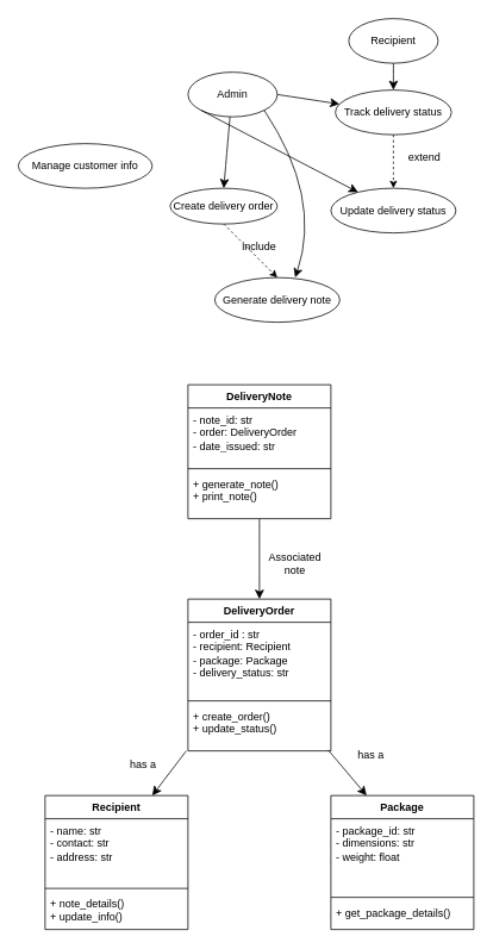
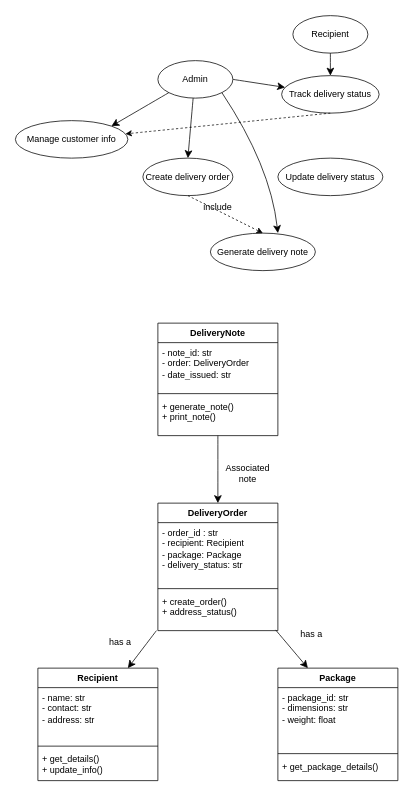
  <mxCell id="0" />
  <mxCell id="1" parent="0" />
  <mxCell id="2" value="Admin" style="shape=ellipse;html=1;dashed=0;whiteSpace=wrap;perimeter=ellipsePerimeter;" parent="1" vertex="1"><mxGeometry x="210" y="80" width="100" height="50" as="geometry" /></mxCell>
  <mxCell id="3" value="Recipient" style="shape=ellipse;html=1;dashed=0;whiteSpace=wrap;perimeter=ellipsePerimeter;" parent="1" vertex="1"><mxGeometry x="390" y="20" width="100" height="50" as="geometry" /></mxCell>
  <mxCell id="4" value="Manage customer info" style="shape=ellipse;html=1;dashed=0;whiteSpace=wrap;perimeter=ellipsePerimeter;" parent="1" vertex="1"><mxGeometry x="20" y="160" width="150" height="50" as="geometry" /></mxCell>
- <mxCell id="5" value="Create delivery order" style="shape=ellipse;html=1;dashed=0;whiteSpace=wrap;perimeter=ellipsePerimeter;" parent="1" vertex="1"><mxGeometry x="190" y="210" width="120" height="40" as="geometry" /></mxCell>
- <mxCell id="6" value="Generate delivery note" style="shape=ellipse;html=1;dashed=0;whiteSpace=wrap;perimeter=ellipsePerimeter;" parent="1" vertex="1"><mxGeometry x="240" y="310" width="140" height="50" as="geometry" /></mxCell>
+ <mxCell id="5" value="Create delivery order" style="shape=ellipse;html=1;dashed=0;whiteSpace=wrap;perimeter=ellipsePerimeter;" parent="1" vertex="1"><mxGeometry x="190" y="210" width="120" height="50" as="geometry" /></mxCell>
+ <mxCell id="6" value="Generate delivery note" style="shape=ellipse;html=1;dashed=0;whiteSpace=wrap;perimeter=ellipsePerimeter;" parent="1" vertex="1"><mxGeometry x="280" y="310" width="140" height="50" as="geometry" /></mxCell>
  <mxCell id="7" value="Update delivery status" style="shape=ellipse;html=1;dashed=0;whiteSpace=wrap;perimeter=ellipsePerimeter;" parent="1" vertex="1"><mxGeometry x="370" y="210" width="140" height="50" as="geometry" /></mxCell>
  <mxCell id="8" value="Track delivery status" style="shape=ellipse;html=1;dashed=0;whiteSpace=wrap;perimeter=ellipsePerimeter;" parent="1" vertex="1"><mxGeometry x="375" y="100" width="130" height="50" as="geometry" /></mxCell>
  <mxCell id="9" value="" style="endArrow=classic;html=1;rounded=0;fontSize=12;startSize=8;endSize=8;curved=1;exitX=0.5;exitY=1;exitDx=0;exitDy=0;entryX=0.5;entryY=0;entryDx=0;entryDy=0;" parent="1" source="3" target="8" edge="1"><mxGeometry width="50" height="50" relative="1" as="geometry"><mxPoint x="290" y="380" as="sourcePoint" /><mxPoint x="340" y="330" as="targetPoint" /></mxGeometry></mxCell>
- <mxCell id="10" value="" style="endArrow=classic;html=1;rounded=0;fontSize=12;startSize=8;endSize=8;curved=1;exitX=0;exitY=1;exitDx=0;exitDy=0;" parent="1" source="2" target="7" edge="1"><mxGeometry width="50" height="50" relative="1" as="geometry"><mxPoint x="450" y="80" as="sourcePoint" /><mxPoint x="200" y="160" as="targetPoint" /></mxGeometry></mxCell>
+ <mxCell id="10" value="" style="endArrow=classic;html=1;rounded=0;fontSize=12;startSize=8;endSize=8;curved=1;exitX=0;exitY=1;exitDx=0;exitDy=0;entryX=1;entryY=0;entryDx=0;entryDy=0;" parent="1" source="2" target="4" edge="1"><mxGeometry width="50" height="50" relative="1" as="geometry"><mxPoint x="450" y="80" as="sourcePoint" /><mxPoint x="200" y="160" as="targetPoint" /></mxGeometry></mxCell>
  <mxCell id="11" value="" style="endArrow=classic;html=1;rounded=0;fontSize=12;startSize=8;endSize=8;curved=1;exitX=0;exitY=1;exitDx=0;exitDy=0;entryX=0.5;entryY=0;entryDx=0;entryDy=0;" parent="1" target="5" edge="1"><mxGeometry width="50" height="50" relative="1" as="geometry"><mxPoint x="257" y="130" as="sourcePoint" /><mxPoint x="180" y="174" as="targetPoint" /></mxGeometry></mxCell>
  <mxCell id="12" value="" style="endArrow=classic;html=1;rounded=0;fontSize=12;startSize=8;endSize=8;curved=1;exitX=1;exitY=1;exitDx=0;exitDy=0;entryX=0.643;entryY=0;entryDx=0;entryDy=0;entryPerimeter=0;" parent="1" source="2" target="6" edge="1"><mxGeometry width="50" height="50" relative="1" as="geometry"><mxPoint x="297" y="120" as="sourcePoint" /><mxPoint x="290" y="200" as="targetPoint" /><Array as="points"><mxPoint x="360" y="220" /></Array></mxGeometry></mxCell>
  <mxCell id="13" value="" style="endArrow=classic;html=1;rounded=0;fontSize=12;startSize=8;endSize=8;curved=1;exitX=1;exitY=0.5;exitDx=0;exitDy=0;" parent="1" source="2" target="8" edge="1"><mxGeometry width="50" height="50" relative="1" as="geometry"><mxPoint x="290" y="380" as="sourcePoint" /><mxPoint x="340" y="330" as="targetPoint" /></mxGeometry></mxCell>
- <mxCell id="14" value="" style="html=1;labelBackgroundColor=#ffffff;startArrow=none;startFill=0;startSize=6;endArrow=classic;endFill=1;endSize=6;jettySize=auto;orthogonalLoop=1;strokeWidth=1;dashed=1;fontSize=14;rounded=0;curved=1;exitX=0.5;exitY=1;exitDx=0;exitDy=0;entryX=0.5;entryY=0;entryDx=0;entryDy=0;" parent="1" source="8" target="7" edge="1"><mxGeometry width="60" height="60" relative="1" as="geometry"><mxPoint x="280" y="380" as="sourcePoint" /><mxPoint x="340" y="320" as="targetPoint" /></mxGeometry></mxCell>
+ <mxCell id="14" value="" style="html=1;labelBackgroundColor=#ffffff;startArrow=none;startFill=0;startSize=6;endArrow=classic;endFill=1;endSize=6;jettySize=auto;orthogonalLoop=1;strokeWidth=1;dashed=1;fontSize=14;rounded=0;curved=1;exitX=0.5;exitY=1;exitDx=0;exitDy=0;" parent="1" source="8" target="4" edge="1"><mxGeometry width="60" height="60" relative="1" as="geometry"><mxPoint x="280" y="380" as="sourcePoint" /><mxPoint x="340" y="320" as="targetPoint" /></mxGeometry></mxCell>
  <mxCell id="15" value="" style="html=1;labelBackgroundColor=#ffffff;startArrow=none;startFill=0;startSize=6;endArrow=classic;endFill=1;endSize=6;jettySize=auto;orthogonalLoop=1;strokeWidth=1;dashed=1;fontSize=14;rounded=0;curved=1;exitX=0.5;exitY=1;exitDx=0;exitDy=0;entryX=0.5;entryY=0;entryDx=0;entryDy=0;" parent="1" source="5" target="6" edge="1"><mxGeometry width="60" height="60" relative="1" as="geometry"><mxPoint x="259.5" y="250" as="sourcePoint" /><mxPoint x="259.5" y="310" as="targetPoint" /><Array as="points" /></mxGeometry></mxCell>
  <mxCell id="16" value="include" style="text;html=1;align=center;verticalAlign=middle;whiteSpace=wrap;rounded=0;" parent="1" vertex="1"><mxGeometry x="260" y="260" width="60" height="30" as="geometry" /></mxCell>
- <mxCell id="17" value="extend" style="text;html=1;align=center;verticalAlign=middle;whiteSpace=wrap;rounded=0;" parent="1" vertex="1"><mxGeometry x="445" y="160" width="60" height="30" as="geometry" /></mxCell>
  <mxCell id="18" value="DeliveryOrder" style="swimlane;fontStyle=1;align=center;verticalAlign=top;childLayout=stackLayout;horizontal=1;startSize=26;horizontalStack=0;resizeParent=1;resizeParentMax=0;resizeLast=0;collapsible=1;marginBottom=0;whiteSpace=wrap;html=1;" parent="1" vertex="1"><mxGeometry x="210" y="670" width="160" height="170" as="geometry" /></mxCell>
  <mxCell id="19" value="- order_id : str&lt;div&gt;- recipient: Recipient&lt;/div&gt;&lt;div&gt;- package: Package&lt;/div&gt;&lt;div&gt;- delivery_status: str&lt;/div&gt;" style="text;strokeColor=none;fillColor=none;align=left;verticalAlign=top;spacingLeft=4;spacingRight=4;overflow=hidden;rotatable=0;points=[[0,0.5],[1,0.5]];portConstraint=eastwest;whiteSpace=wrap;html=1;" parent="18" vertex="1"><mxGeometry y="26" width="160" height="84" as="geometry" /></mxCell>
  <mxCell id="20" value="" style="line;strokeWidth=1;fillColor=none;align=left;verticalAlign=middle;spacingTop=-1;spacingLeft=3;spacingRight=3;rotatable=0;labelPosition=right;points=[];portConstraint=eastwest;strokeColor=inherit;" parent="18" vertex="1"><mxGeometry y="110" width="160" height="8" as="geometry" /></mxCell>
- <mxCell id="21" value="+ create_order()&lt;div&gt;+ update_status()&lt;/div&gt;" style="text;strokeColor=none;fillColor=none;align=left;verticalAlign=top;spacingLeft=4;spacingRight=4;overflow=hidden;rotatable=0;points=[[0,0.5],[1,0.5]];portConstraint=eastwest;whiteSpace=wrap;html=1;" parent="18" vertex="1"><mxGeometry y="118" width="160" height="52" as="geometry" /></mxCell>
+ <mxCell id="21" value="+ create_order()&lt;div&gt;+ address_status()&lt;/div&gt;" style="text;strokeColor=none;fillColor=none;align=left;verticalAlign=top;spacingLeft=4;spacingRight=4;overflow=hidden;rotatable=0;points=[[0,0.5],[1,0.5]];portConstraint=eastwest;whiteSpace=wrap;html=1;" parent="18" vertex="1"><mxGeometry y="118" width="160" height="52" as="geometry" /></mxCell>
  <mxCell id="22" value="Recipient" style="swimlane;fontStyle=1;align=center;verticalAlign=top;childLayout=stackLayout;horizontal=1;startSize=26;horizontalStack=0;resizeParent=1;resizeParentMax=0;resizeLast=0;collapsible=1;marginBottom=0;whiteSpace=wrap;html=1;" parent="1" vertex="1"><mxGeometry x="50" y="890" width="160" height="150" as="geometry" /></mxCell>
  <mxCell id="23" value="- name: str&lt;div&gt;- contact: str&lt;/div&gt;&lt;div&gt;- address: str&lt;/div&gt;&lt;div&gt;&lt;br&gt;&lt;/div&gt;" style="text;strokeColor=none;fillColor=none;align=left;verticalAlign=top;spacingLeft=4;spacingRight=4;overflow=hidden;rotatable=0;points=[[0,0.5],[1,0.5]];portConstraint=eastwest;whiteSpace=wrap;html=1;" parent="22" vertex="1"><mxGeometry y="26" width="160" height="74" as="geometry" /></mxCell>
  <mxCell id="24" value="" style="line;strokeWidth=1;fillColor=none;align=left;verticalAlign=middle;spacingTop=-1;spacingLeft=3;spacingRight=3;rotatable=0;labelPosition=right;points=[];portConstraint=eastwest;strokeColor=inherit;" parent="22" vertex="1"><mxGeometry y="100" width="160" height="8" as="geometry" /></mxCell>
- <mxCell id="25" value="+ note_details()&lt;div&gt;+ update_info()&lt;/div&gt;" style="text;strokeColor=none;fillColor=none;align=left;verticalAlign=top;spacingLeft=4;spacingRight=4;overflow=hidden;rotatable=0;points=[[0,0.5],[1,0.5]];portConstraint=eastwest;whiteSpace=wrap;html=1;" parent="22" vertex="1"><mxGeometry y="108" width="160" height="42" as="geometry" /></mxCell>
+ <mxCell id="25" value="+ get_details()&lt;div&gt;+ update_info()&lt;/div&gt;" style="text;strokeColor=none;fillColor=none;align=left;verticalAlign=top;spacingLeft=4;spacingRight=4;overflow=hidden;rotatable=0;points=[[0,0.5],[1,0.5]];portConstraint=eastwest;whiteSpace=wrap;html=1;" parent="22" vertex="1"><mxGeometry y="108" width="160" height="42" as="geometry" /></mxCell>
  <mxCell id="26" value="Package" style="swimlane;fontStyle=1;align=center;verticalAlign=top;childLayout=stackLayout;horizontal=1;startSize=26;horizontalStack=0;resizeParent=1;resizeParentMax=0;resizeLast=0;collapsible=1;marginBottom=0;whiteSpace=wrap;html=1;" parent="1" vertex="1"><mxGeometry x="370" y="890" width="160" height="150" as="geometry" /></mxCell>
  <mxCell id="27" value="- package_id: str&lt;div&gt;- dimensions: str&lt;/div&gt;&lt;div&gt;- weight: float&lt;/div&gt;" style="text;strokeColor=none;fillColor=none;align=left;verticalAlign=top;spacingLeft=4;spacingRight=4;overflow=hidden;rotatable=0;points=[[0,0.5],[1,0.5]];portConstraint=eastwest;whiteSpace=wrap;html=1;" parent="26" vertex="1"><mxGeometry y="26" width="160" height="84" as="geometry" /></mxCell>
  <mxCell id="28" value="" style="line;strokeWidth=1;fillColor=none;align=left;verticalAlign=middle;spacingTop=-1;spacingLeft=3;spacingRight=3;rotatable=0;labelPosition=right;points=[];portConstraint=eastwest;strokeColor=inherit;" parent="26" vertex="1"><mxGeometry y="110" width="160" height="8" as="geometry" /></mxCell>
  <mxCell id="29" value="+ get_package_details()" style="text;strokeColor=none;fillColor=none;align=left;verticalAlign=top;spacingLeft=4;spacingRight=4;overflow=hidden;rotatable=0;points=[[0,0.5],[1,0.5]];portConstraint=eastwest;whiteSpace=wrap;html=1;" parent="26" vertex="1"><mxGeometry y="118" width="160" height="32" as="geometry" /></mxCell>
  <mxCell id="30" value="DeliveryNote" style="swimlane;fontStyle=1;align=center;verticalAlign=top;childLayout=stackLayout;horizontal=1;startSize=26;horizontalStack=0;resizeParent=1;resizeParentMax=0;resizeLast=0;collapsible=1;marginBottom=0;whiteSpace=wrap;html=1;" parent="1" vertex="1"><mxGeometry x="210" y="430" width="160" height="150" as="geometry" /></mxCell>
  <mxCell id="31" value="- note_id: str&lt;div&gt;- order: DeliveryOrder&lt;/div&gt;&lt;div&gt;- date_issued: str&lt;/div&gt;" style="text;strokeColor=none;fillColor=none;align=left;verticalAlign=top;spacingLeft=4;spacingRight=4;overflow=hidden;rotatable=0;points=[[0,0.5],[1,0.5]];portConstraint=eastwest;whiteSpace=wrap;html=1;" parent="30" vertex="1"><mxGeometry y="26" width="160" height="64" as="geometry" /></mxCell>
  <mxCell id="32" value="" style="line;strokeWidth=1;fillColor=none;align=left;verticalAlign=middle;spacingTop=-1;spacingLeft=3;spacingRight=3;rotatable=0;labelPosition=right;points=[];portConstraint=eastwest;strokeColor=inherit;" parent="30" vertex="1"><mxGeometry y="90" width="160" height="8" as="geometry" /></mxCell>
  <mxCell id="33" value="+ generate_note()&lt;div&gt;+ print_note()&lt;/div&gt;" style="text;strokeColor=none;fillColor=none;align=left;verticalAlign=top;spacingLeft=4;spacingRight=4;overflow=hidden;rotatable=0;points=[[0,0.5],[1,0.5]];portConstraint=eastwest;whiteSpace=wrap;html=1;" parent="30" vertex="1"><mxGeometry y="98" width="160" height="52" as="geometry" /></mxCell>
  <mxCell id="34" value="" style="endArrow=classic;html=1;rounded=0;fontSize=12;startSize=8;endSize=8;curved=1;entryX=0.5;entryY=0;entryDx=0;entryDy=0;" parent="1" target="18" edge="1"><mxGeometry width="50" height="50" relative="1" as="geometry"><mxPoint x="290" y="580" as="sourcePoint" /><mxPoint x="320" y="690" as="targetPoint" /></mxGeometry></mxCell>
  <mxCell id="35" value="Associated note" style="text;html=1;align=center;verticalAlign=middle;whiteSpace=wrap;rounded=0;" parent="1" vertex="1"><mxGeometry x="300" y="614.5" width="60" height="30" as="geometry" /></mxCell>
  <mxCell id="36" value="" style="endArrow=classic;html=1;rounded=0;fontSize=12;startSize=8;endSize=8;curved=1;exitX=-0.012;exitY=1;exitDx=0;exitDy=0;exitPerimeter=0;entryX=0.75;entryY=0;entryDx=0;entryDy=0;" parent="1" source="21" target="22" edge="1"><mxGeometry width="50" height="50" relative="1" as="geometry"><mxPoint x="270" y="740" as="sourcePoint" /><mxPoint x="320" y="690" as="targetPoint" /></mxGeometry></mxCell>
  <mxCell id="37" value="" style="endArrow=classic;html=1;rounded=0;fontSize=12;startSize=8;endSize=8;curved=1;exitX=0.981;exitY=0.981;exitDx=0;exitDy=0;exitPerimeter=0;entryX=0.25;entryY=0;entryDx=0;entryDy=0;" parent="1" source="21" target="26" edge="1"><mxGeometry width="50" height="50" relative="1" as="geometry"><mxPoint x="270" y="740" as="sourcePoint" /><mxPoint x="320" y="690" as="targetPoint" /></mxGeometry></mxCell>
  <mxCell id="38" value="has a" style="text;html=1;align=center;verticalAlign=middle;whiteSpace=wrap;rounded=0;" parent="1" vertex="1"><mxGeometry x="385" y="830" width="60" height="30" as="geometry" /></mxCell>
  <mxCell id="39" value="has a" style="text;html=1;align=center;verticalAlign=middle;whiteSpace=wrap;rounded=0;" parent="1" vertex="1"><mxGeometry x="130" y="840" width="60" height="30" as="geometry" /></mxCell>
